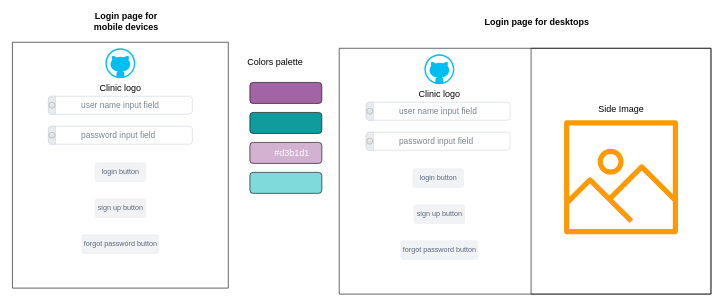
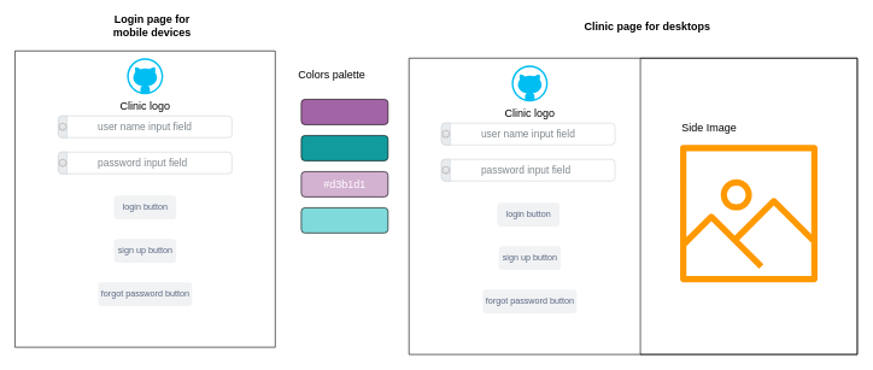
  <mxCell id="0" />
  <mxCell id="1" parent="0" />
- <mxCell id="2" value="Login page for desktops" style="text;html=1;strokeColor=none;fillColor=none;align=center;verticalAlign=middle;whiteSpace=wrap;rounded=0;shadow=0;glass=0;sketch=0;fontStyle=1;fontSize=15;" vertex="1" parent="1"><mxGeometry x="775" y="20" width="240" height="30" as="geometry" /></mxCell>
+ <mxCell id="2" value="Clinic page for desktops" style="text;html=1;strokeColor=none;fillColor=none;align=center;verticalAlign=middle;whiteSpace=wrap;rounded=0;shadow=0;glass=0;sketch=0;fontStyle=1;fontSize=15;" vertex="1" parent="1"><mxGeometry x="775" y="20" width="240" height="30" as="geometry" /></mxCell>
  <mxCell id="3" value="Login page for mobile devices" style="text;html=1;strokeColor=none;fillColor=none;align=center;verticalAlign=middle;whiteSpace=wrap;rounded=0;shadow=0;glass=0;sketch=0;fontStyle=1;fontSize=15;" vertex="1" parent="1"><mxGeometry x="140" y="20" width="140" height="30" as="geometry" /></mxCell>
  <mxCell id="4" value="" style="swimlane;startSize=0;rounded=0;shadow=0;glass=0;sketch=0;fontSize=15;fillColor=none;gradientColor=none;" vertex="1" parent="1"><mxGeometry x="20" y="70" width="360" height="410" as="geometry" /></mxCell>
  <mxCell id="5" value="user name input field" style="html=1;shadow=0;dashed=0;shape=mxgraph.bootstrap.rrect;rSize=5;strokeColor=#CED4DA;html=1;whiteSpace=wrap;fillColor=#FFFFFF;fontColor=#7D868C;align=left;spacing=15;spacingLeft=40;fontSize=14;rounded=0;glass=0;sketch=0;" vertex="1" parent="4"><mxGeometry x="60" y="90" width="240" height="30" as="geometry" /></mxCell>
  <mxCell id="6" value="" style="html=1;shadow=0;dashed=0;shape=mxgraph.bootstrap.leftButton;strokeColor=inherit;gradientColor=inherit;fontColor=inherit;fillColor=#E9ECEF;rSize=5;perimeter=none;whiteSpace=wrap;resizeHeight=1;fontSize=14;rounded=0;glass=0;sketch=0;" vertex="1" parent="5"><mxGeometry width="12" height="30" as="geometry" /></mxCell>
  <mxCell id="7" value="" style="html=1;shadow=0;dashed=0;shape=mxgraph.bootstrap.radioButton2;labelPosition=right;verticalLabelPosition=middle;align=left;verticalAlign=middle;gradientColor=#DEDEDE;fillColor=#EDEDED;strokeColor=#A6A6A6;checked=0;spacing=5;checkedFill=#0085FC;checkedStroke=#ffffff;rounded=0;glass=0;sketch=0;fontSize=15;" vertex="1" parent="6"><mxGeometry x="0.5" y="0.5" width="10" height="10" relative="1" as="geometry"><mxPoint x="-5" y="-5" as="offset" /></mxGeometry></mxCell>
  <mxCell id="8" value="password input field" style="html=1;shadow=0;dashed=0;shape=mxgraph.bootstrap.rrect;rSize=5;strokeColor=#CED4DA;html=1;whiteSpace=wrap;fillColor=#FFFFFF;fontColor=#7D868C;align=left;spacing=15;spacingLeft=40;fontSize=14;rounded=0;glass=0;sketch=0;" vertex="1" parent="4"><mxGeometry x="60" y="140" width="240" height="30" as="geometry" /></mxCell>
  <mxCell id="9" value="" style="html=1;shadow=0;dashed=0;shape=mxgraph.bootstrap.leftButton;strokeColor=inherit;gradientColor=inherit;fontColor=inherit;fillColor=#E9ECEF;rSize=5;perimeter=none;whiteSpace=wrap;resizeHeight=1;fontSize=14;rounded=0;glass=0;sketch=0;" vertex="1" parent="8"><mxGeometry width="12" height="30" as="geometry" /></mxCell>
  <mxCell id="10" value="" style="html=1;shadow=0;dashed=0;shape=mxgraph.bootstrap.radioButton2;labelPosition=right;verticalLabelPosition=middle;align=left;verticalAlign=middle;gradientColor=#DEDEDE;fillColor=#EDEDED;strokeColor=#A6A6A6;checked=0;spacing=5;checkedFill=#0085FC;checkedStroke=#ffffff;rounded=0;glass=0;sketch=0;fontSize=15;" vertex="1" parent="9"><mxGeometry x="0.5" y="0.5" width="10" height="10" relative="1" as="geometry"><mxPoint x="-5" y="-5" as="offset" /></mxGeometry></mxCell>
  <mxCell id="11" value="login button" style="rounded=1;fillColor=#F1F2F4;strokeColor=none;html=1;fontColor=#596780;align=center;verticalAlign=middle;fontStyle=0;fontSize=12;sketch=0;shadow=0;glass=0;" vertex="1" parent="4"><mxGeometry x="137" y="200" width="86" height="33" as="geometry" /></mxCell>
  <mxCell id="12" value="sign up button" style="rounded=1;fillColor=#F1F2F4;strokeColor=none;html=1;fontColor=#596780;align=center;verticalAlign=middle;fontStyle=0;fontSize=12;sketch=0;shadow=0;glass=0;" vertex="1" parent="4"><mxGeometry x="137" y="260" width="86" height="33" as="geometry" /></mxCell>
  <mxCell id="13" value="forgot password button" style="rounded=1;fillColor=#F1F2F4;strokeColor=none;html=1;fontColor=#596780;align=center;verticalAlign=middle;fontStyle=0;fontSize=12;sketch=0;shadow=0;glass=0;" vertex="1" parent="4"><mxGeometry x="115" y="320" width="130" height="33" as="geometry" /></mxCell>
  <mxCell id="14" value="Clinic logo" style="verticalLabelPosition=bottom;html=1;verticalAlign=top;align=center;strokeColor=none;fillColor=#00BEF2;shape=mxgraph.azure.github_code;pointerEvents=1;rounded=0;shadow=0;glass=0;sketch=0;fontSize=15;" vertex="1" parent="4"><mxGeometry x="155" y="10" width="50" height="50" as="geometry" /></mxCell>
  <mxCell id="15" value="" style="swimlane;startSize=0;rounded=0;shadow=0;glass=0;sketch=0;fontSize=15;fillColor=none;gradientColor=none;" vertex="1" parent="1"><mxGeometry x="565" y="80" width="620" height="410" as="geometry" /></mxCell>
  <mxCell id="16" value="" style="swimlane;startSize=0;rounded=0;shadow=0;glass=0;sketch=0;fontSize=15;fillColor=none;gradientColor=none;" vertex="1" parent="15"><mxGeometry x="320" width="300" height="410" as="geometry" /></mxCell>
  <mxCell id="17" value="" style="sketch=0;outlineConnect=0;fontColor=#232F3E;gradientColor=none;fillColor=#FF9900;strokeColor=none;dashed=0;verticalLabelPosition=bottom;verticalAlign=top;align=center;html=1;fontSize=12;fontStyle=0;aspect=fixed;pointerEvents=1;shape=mxgraph.aws4.container_registry_image;rounded=0;shadow=0;glass=0;" vertex="1" parent="16"><mxGeometry x="55" y="120" width="190" height="190" as="geometry" /></mxCell>
- <mxCell id="18" value="Side Image" style="text;html=1;align=center;verticalAlign=middle;resizable=0;points=[];autosize=1;strokeColor=none;fillColor=none;fontSize=15;" vertex="1" parent="16"><mxGeometry x="105" y="90" width="90" height="20" as="geometry" /></mxCell>
+ <mxCell id="18" value="Side Image" style="text;html=1;align=center;verticalAlign=middle;resizable=0;points=[];autosize=1;strokeColor=none;fillColor=none;fontSize=15;" vertex="1" parent="16"><mxGeometry x="50" y="85" width="90" height="20" as="geometry" /></mxCell>
  <mxCell id="19" value="user name input field" style="html=1;shadow=0;dashed=0;shape=mxgraph.bootstrap.rrect;rSize=5;strokeColor=#CED4DA;html=1;whiteSpace=wrap;fillColor=#FFFFFF;fontColor=#7D868C;align=left;spacing=15;spacingLeft=40;fontSize=14;rounded=0;glass=0;sketch=0;" vertex="1" parent="15"><mxGeometry x="45" y="90" width="240" height="30" as="geometry" /></mxCell>
  <mxCell id="20" value="" style="html=1;shadow=0;dashed=0;shape=mxgraph.bootstrap.leftButton;strokeColor=inherit;gradientColor=inherit;fontColor=inherit;fillColor=#E9ECEF;rSize=5;perimeter=none;whiteSpace=wrap;resizeHeight=1;fontSize=14;rounded=0;glass=0;sketch=0;" vertex="1" parent="19"><mxGeometry width="12" height="30" as="geometry" /></mxCell>
  <mxCell id="21" value="" style="html=1;shadow=0;dashed=0;shape=mxgraph.bootstrap.radioButton2;labelPosition=right;verticalLabelPosition=middle;align=left;verticalAlign=middle;gradientColor=#DEDEDE;fillColor=#EDEDED;strokeColor=#A6A6A6;checked=0;spacing=5;checkedFill=#0085FC;checkedStroke=#ffffff;rounded=0;glass=0;sketch=0;fontSize=15;" vertex="1" parent="20"><mxGeometry x="0.5" y="0.5" width="10" height="10" relative="1" as="geometry"><mxPoint x="-5" y="-5" as="offset" /></mxGeometry></mxCell>
  <mxCell id="22" value="password input field" style="html=1;shadow=0;dashed=0;shape=mxgraph.bootstrap.rrect;rSize=5;strokeColor=#CED4DA;html=1;whiteSpace=wrap;fillColor=#FFFFFF;fontColor=#7D868C;align=left;spacing=15;spacingLeft=40;fontSize=14;rounded=0;glass=0;sketch=0;" vertex="1" parent="15"><mxGeometry x="45" y="140" width="240" height="30" as="geometry" /></mxCell>
  <mxCell id="23" value="" style="html=1;shadow=0;dashed=0;shape=mxgraph.bootstrap.leftButton;strokeColor=inherit;gradientColor=inherit;fontColor=inherit;fillColor=#E9ECEF;rSize=5;perimeter=none;whiteSpace=wrap;resizeHeight=1;fontSize=14;rounded=0;glass=0;sketch=0;" vertex="1" parent="22"><mxGeometry width="12" height="30" as="geometry" /></mxCell>
  <mxCell id="24" value="" style="html=1;shadow=0;dashed=0;shape=mxgraph.bootstrap.radioButton2;labelPosition=right;verticalLabelPosition=middle;align=left;verticalAlign=middle;gradientColor=#DEDEDE;fillColor=#EDEDED;strokeColor=#A6A6A6;checked=0;spacing=5;checkedFill=#0085FC;checkedStroke=#ffffff;rounded=0;glass=0;sketch=0;fontSize=15;" vertex="1" parent="23"><mxGeometry x="0.5" y="0.5" width="10" height="10" relative="1" as="geometry"><mxPoint x="-5" y="-5" as="offset" /></mxGeometry></mxCell>
  <mxCell id="25" value="login button" style="rounded=1;fillColor=#F1F2F4;strokeColor=none;html=1;fontColor=#596780;align=center;verticalAlign=middle;fontStyle=0;fontSize=12;sketch=0;shadow=0;glass=0;" vertex="1" parent="15"><mxGeometry x="122" y="200" width="86" height="33" as="geometry" /></mxCell>
  <mxCell id="26" value="sign up button" style="rounded=1;fillColor=#F1F2F4;strokeColor=none;html=1;fontColor=#596780;align=center;verticalAlign=middle;fontStyle=0;fontSize=12;sketch=0;shadow=0;glass=0;" vertex="1" parent="15"><mxGeometry x="124" y="260" width="86" height="33" as="geometry" /></mxCell>
  <mxCell id="27" value="forgot password button" style="rounded=1;fillColor=#F1F2F4;strokeColor=none;html=1;fontColor=#596780;align=center;verticalAlign=middle;fontStyle=0;fontSize=12;sketch=0;shadow=0;glass=0;" vertex="1" parent="15"><mxGeometry x="102" y="320" width="130" height="33" as="geometry" /></mxCell>
  <mxCell id="28" value="Clinic logo" style="verticalLabelPosition=bottom;html=1;verticalAlign=top;align=center;strokeColor=none;fillColor=#00BEF2;shape=mxgraph.azure.github_code;pointerEvents=1;rounded=0;shadow=0;glass=0;sketch=0;fontSize=15;" vertex="1" parent="15"><mxGeometry x="142" y="10" width="50" height="50" as="geometry" /></mxCell>
  <mxCell id="29" value="Colors palette" style="text;html=1;strokeColor=none;fillColor=none;align=center;verticalAlign=middle;whiteSpace=wrap;rounded=0;shadow=0;glass=0;sketch=0;fontSize=15;" vertex="1" parent="1"><mxGeometry x="406" y="77" width="105" height="50" as="geometry" /></mxCell>
  <mxCell id="30" value="" style="rounded=1;whiteSpace=wrap;html=1;shadow=0;glass=0;sketch=0;fontSize=15;fontColor=#FFFFFF;fillColor=#A364A5;gradientColor=none;" vertex="1" parent="1"><mxGeometry x="416" y="137" width="120" height="35" as="geometry" /></mxCell>
  <mxCell id="31" value="" style="rounded=1;whiteSpace=wrap;html=1;shadow=0;glass=0;sketch=0;fontSize=15;fontColor=#FFFFFF;fillColor=#119B9D;gradientColor=none;" vertex="1" parent="1"><mxGeometry x="416" y="187" width="120" height="35" as="geometry" /></mxCell>
  <mxCell id="32" value="" style="rounded=1;whiteSpace=wrap;html=1;shadow=0;glass=0;sketch=0;fontSize=15;fontColor=#FFFFFF;fillColor=#D3B1D1;gradientColor=none;" vertex="1" parent="1"><mxGeometry x="416" y="237" width="120" height="35" as="geometry" /></mxCell>
  <mxCell id="33" value="" style="rounded=1;whiteSpace=wrap;html=1;shadow=0;glass=0;sketch=0;fontSize=15;fontColor=#FFFFFF;fillColor=#7FDADB;gradientColor=none;" vertex="1" parent="1"><mxGeometry x="416" y="287" width="120" height="35" as="geometry" /></mxCell>
- <mxCell id="34" value="#d3b1d1" style="text;html=1;align=center;verticalAlign=middle;resizable=0;points=[];autosize=1;fontSize=15;fontColor=#FFFFFF;rounded=0;" vertex="1" parent="1"><mxGeometry x="451" y="244.5" width="70" height="20" as="geometry" /></mxCell>
+ <mxCell id="34" value="#d3b1d1" style="text;html=1;align=center;verticalAlign=middle;resizable=0;points=[];autosize=1;fontSize=15;fontColor=#FFFFFF;rounded=0;" vertex="1" parent="1"><mxGeometry x="441" y="244.5" width="70" height="20" as="geometry" /></mxCell>
